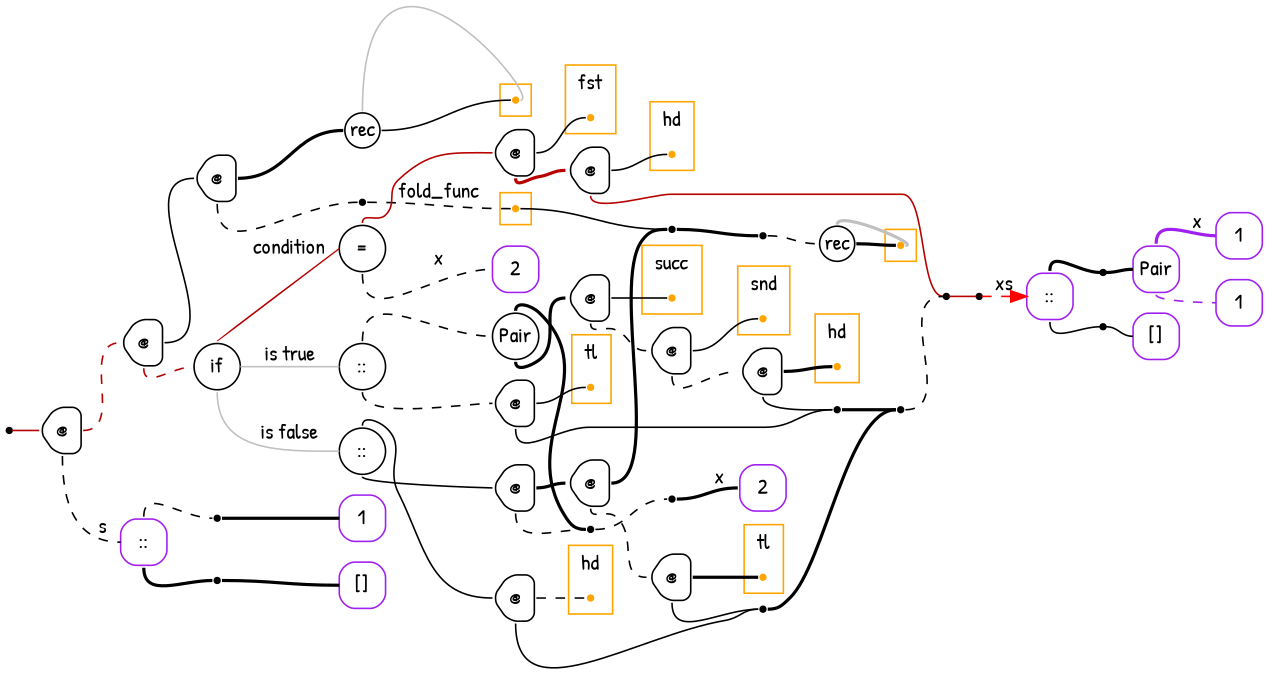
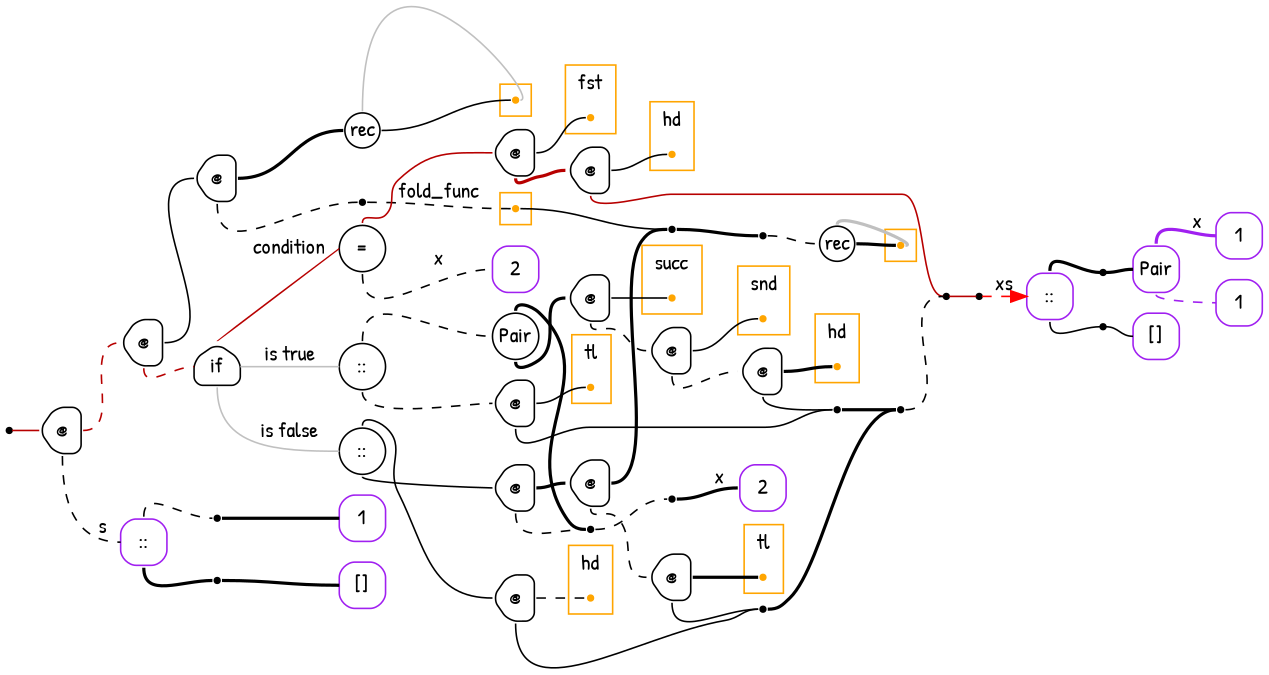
  digraph {
    labeldistance=0
    nodesep=.175
    rankdir=LR
    ranksep=.175
    fontname="Patrick Hand"
    node [color="#000000" fixedsize=true orientation=90 shape=point fontname="Patrick Hand" style=rounded]
    edge [arrowhead=none arrowtail=none headport=w tailport=e style=solid fontname="Patrick Hand"]
    ndcluster_nd174 [color=orange style=""]
    ndcluster_nd383 [color=orange style=""]
    ndcluster_nd700 [color=orange style=""]
    ndcluster_nd814 [color=orange style=""]
    ndcluster_nd821 [color=orange style=""]
    ndcluster_nd830 [color=orange style=""]
    ndcluster_nd837 [color=orange style=""]
    ndcluster_nd844 [color=orange style=""]
    ndcluster_nd851 [color=orange style=""]
    ndcluster_nd860 [color=orange style=""]
    ndcluster_nd870 [color=orange style=""]
    nd1 [color="" orientation="" style=""]
    n13 [height=.4 label="@" shape=house width=.4]
    n14 [color=purple height=.4 label=1 shape=square width=.4]
    n15 [color=purple height=.4 label=2 shape=square width=.4]
    n16 [color=purple height=.4 label=1 shape=square width=.4]
    n17 [color=purple height=.4 label="[]" shape=square width=.4]
    n18 [label=" " color=""]
    n19 [height=.3 label=rec shape=circle width=.3 orientation=""]
    n20 [label=" " color=""]
    n21 [color=purple height=.4 label=1 shape=square width=.4]
    n22 [color=purple height=.4 label="[]" shape=square width=.4]
    n23 [color=purple height=.4 label=Pair shape=square width=.4]
    n24 [color=purple height=.4 label="::" shape=square width=.4]
    n25 [label=" " color=""]
    n26 [label=" " color=""]
    n27 [height=.3 label=rec shape=circle width=.3 orientation=""]
    n28 [height=.4 label="@" shape=house width=.4]
    n29 [color=purple height=.4 label="::" shape=square width=.4]
    n30 [height=.4 label="@" shape=house width=.4]
-   n31 [height=.4 label=if shape=circle width=.4 orientation=""]
+   n31 [height=.4 label=if shape=house width=.4 orientation=""]
    n32 [label=" " color=""]
    n33 [label=" " color=""]
    n34 [label=" " color=""]
    n35 [height=.4 label="=" shape=circle width=.4 orientation=""]
    n36 [height=.4 label="::" shape=circle width=.4 orientation=""]
    n37 [height=.4 label="::" shape=circle width=.4 orientation=""]
    n38 [height=.4 label="@" shape=house width=.4]
    n39 [color=purple height=.4 label=2 shape=square width=.4]
    n40 [height=.4 label="@" shape=house width=.4]
    n41 [label=" " color=""]
    n42 [height=.4 label=Pair shape=circle width=.4 orientation=""]
    n43 [height=.4 label="@" shape=house width=.4]
    n44 [height=.4 label="@" shape=house width=.4]
    n45 [label=" " color=""]
    n46 [height=.4 label="@" shape=house width=.4]
    n47 [height=.4 label="@" shape=house width=.4]
    n48 [label=" " color=""]
    n49 [label=" " color=""]
    n50 [height=.4 label="@" shape=house width=.4]
    n51 [height=.4 label="@" shape=house width=.4]
    n52 [label=" " color=""]
    n53 [height=.4 label="@" shape=house width=.4]
    n54 [height=.4 label="@" shape=house width=.4]
    n55 [label=" " color=""]
    n56 [label=" " color=""]
    subgraph cluster_1 {
      color=orange
      style=fill
      ndcluster_nd174
    }
    subgraph cluster_2 {
      color=orange
      label=hd
      style=fill
      ndcluster_nd821
    }
    subgraph cluster_3 {
      color=orange
      style=fill
      ndcluster_nd383
    }
    subgraph cluster_4 {
      color=orange
      style=fill
      ndcluster_nd700
    }
    subgraph cluster_5 {
      color=orange
      label=fst
      style=fill
      ndcluster_nd814
    }
    subgraph cluster_6 {
      color=orange
      label=succ
      style=fill
      ndcluster_nd830
    }
    subgraph cluster_7 {
      color=orange
      label=snd
      style=fill
      ndcluster_nd837
    }
    subgraph cluster_8 {
      color=orange
      label=hd
      style=fill
      ndcluster_nd844
    }
    subgraph cluster_9 {
      color=orange
      label=tl
      style=fill
      ndcluster_nd851
    }
    subgraph cluster_10 {
      color=orange
      label=hd
      style=fill
      ndcluster_nd860
    }
    subgraph cluster_11 {
      color=orange
      label=tl
      style=fill
      ndcluster_nd870
    }
    ndcluster_nd174 -> n18
    nd1 -> n13 [color="#b70000"]
    n13 -> n28 [color="#b70000" style=dashed]
    n13 -> n29 [label=s tailport=s style=dashed]
    n18 -> n20 [style=bold]
    n19 -> ndcluster_nd383 [color=grey dir=back headport=e tailport=n style=bold]
    n19 -> ndcluster_nd383 [style=bold]
    n20 -> n19 [color=black style=dashed]
    n23 -> n14 [color=purple label=x tailport=n style=bold]
    n23 -> n21 [color=purple tailport=s style=dashed]
    n24 -> n25 [tailport=n style=bold]
    n24 -> n26 [tailport=s]
    n25 -> n23 [style=bold]
    n26 -> n22
    n27 -> ndcluster_nd700 [color=grey dir=back headport=e tailport=n]
    n27 -> ndcluster_nd700
    n28 -> n30
    n28 -> n31 [color="#b70000" tailport=s style=dashed]
    n29 -> n33 [tailport=n style=dashed]
    n29 -> n34 [tailport=s style=bold]
    n30 -> n27 [color=black style=bold]
    n30 -> n32 [tailport=s style=dashed]
    n31 -> n35 [color="#b70000" label=condition tailport=n]
    n31 -> n36 [color=grey label="is true"]
    n31 -> n37 [color=grey label="is false" tailport=s]
    n32 -> ndcluster_nd174 [label=fold_func style=dashed]
    n33 -> n16 [style=bold]
    n34 -> n17 [style=bold]
    n35 -> n38 [color="#b70000" tailport=n]
    n35 -> n39 [label=x tailport=s style=dashed]
    n36 -> n42 [tailport=n style=dashed]
    n36 -> n43 [tailport=s style=dashed]
    n37 -> n50 [tailport=n]
    n37 -> n51 [tailport=s]
    n38 -> ndcluster_nd814
    n38 -> n40 [color="#b70000" tailport=s style=bold]
    n40 -> ndcluster_nd821
    n40 -> n41 [color="#b70000" tailport=s]
    n41 -> n56 [color="#b70000"]
    n42 -> n44 [tailport=s style=bold]
    n42 -> n45 [tailport=n style=bold]
    n43 -> ndcluster_nd851
    n43 -> n48 [tailport=s]
    n44 -> ndcluster_nd830
    n44 -> n46 [tailport=s style=dashed]
    n45 -> n55 [style=dashed]
    n46 -> ndcluster_nd837
    n46 -> n47 [tailport=s style=dashed]
    n47 -> ndcluster_nd844 [style=bold]
    n47 -> n48 [tailport=s]
    n48 -> n49 [style=bold]
    n49 -> n41 [style=dashed]
    n50 -> ndcluster_nd860 [style=dashed]
    n50 -> n52 [tailport=s]
    n51 -> n45 [tailport=s style=dashed]
    n51 -> n53 [style=bold]
    n52 -> n49 [style=bold]
    n53 -> n18 [style=bold]
    n53 -> n54 [tailport=s style=dashed]
    n54 -> ndcluster_nd870 [style=bold]
    n54 -> n52 [tailport=s]
    n55 -> n15 [label=x style=bold]
    n56 -> n24 [arrowhead=normal color=red label=xs style=dashed]
  }
